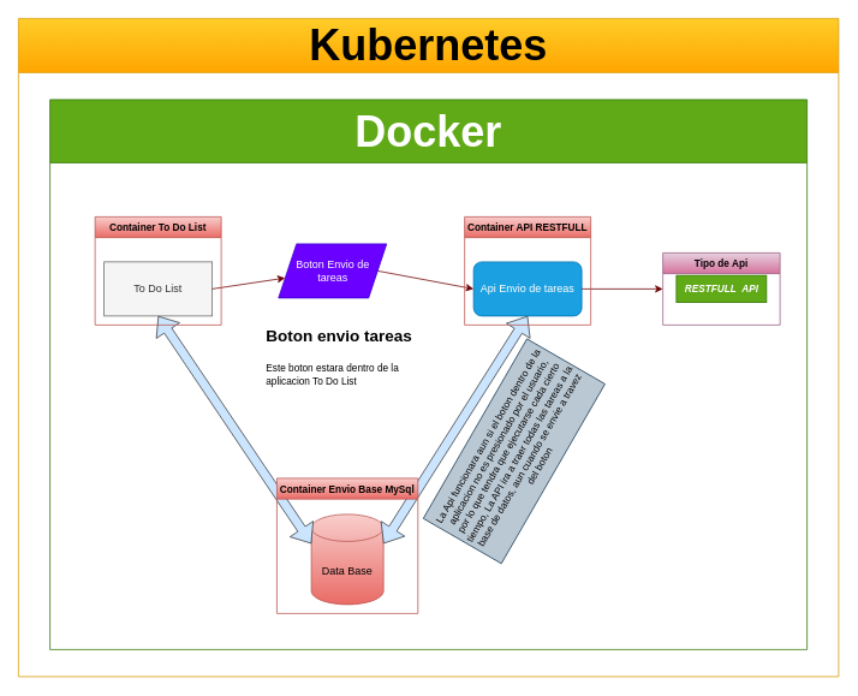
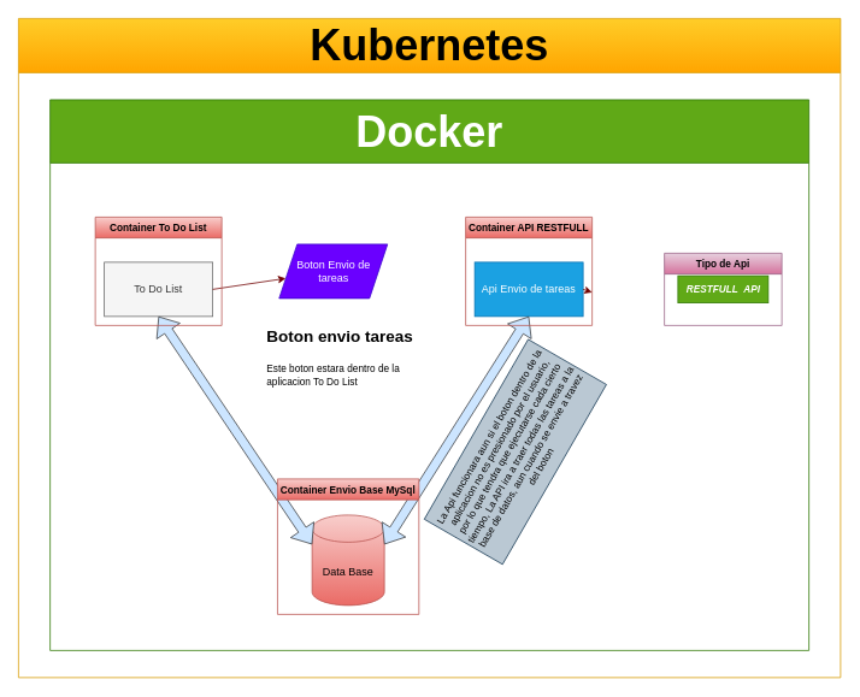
  <mxCell id="0" />
  <mxCell id="1" parent="0" />
  <mxCell id="2" value="Kubernetes" style="swimlane;whiteSpace=wrap;html=1;fontSize=48;startSize=60;fillColor=#ffcd28;gradientColor=#ffa500;strokeColor=#d79b00;" parent="1" vertex="1"><mxGeometry x="20" y="20" width="910" height="730" as="geometry" /></mxCell>
  <mxCell id="3" value="To Do List" style="whiteSpace=wrap;html=1;fillColor=#f5f5f5;fontColor=#333333;strokeColor=#666666;rounded=0;" parent="2" vertex="1"><mxGeometry x="95" y="270" width="120" height="60" as="geometry" /></mxCell>
  <mxCell id="4" value="Data Base" style="shape=cylinder3;whiteSpace=wrap;html=1;boundedLbl=1;backgroundOutline=1;size=15;fillColor=#f8cecc;strokeColor=#b85450;gradientColor=#ea6b66;" parent="2" vertex="1"><mxGeometry x="325" y="550" width="80" height="100" as="geometry" /></mxCell>
  <mxCell id="5" value="" style="shape=flexArrow;endArrow=classic;startArrow=classic;html=1;entryX=0.5;entryY=1;entryDx=0;entryDy=0;exitX=0;exitY=0;exitDx=0;exitDy=32.5;exitPerimeter=0;fillColor=#cce5ff;strokeColor=#36393d;" parent="2" source="4" target="3" edge="1"><mxGeometry width="100" height="100" relative="1" as="geometry"><mxPoint x="335" y="590" as="sourcePoint" /><mxPoint x="465" y="450" as="targetPoint" /></mxGeometry></mxCell>
- <mxCell id="6" value="Api Envio de tareas" style="rounded=1;whiteSpace=wrap;html=1;fillColor=#1ba1e2;fontColor=#ffffff;strokeColor=#006EAF;" parent="2" vertex="1"><mxGeometry x="505" y="270" width="120" height="60" as="geometry" /></mxCell>
+ <mxCell id="6" value="Api Envio de tareas" style="whiteSpace=wrap;html=1;fillColor=#1ba1e2;fontColor=#ffffff;strokeColor=#006EAF;rounded=0;" parent="2" vertex="1"><mxGeometry x="505" y="270" width="120" height="60" as="geometry" /></mxCell>
  <mxCell id="7" value="" style="shape=flexArrow;endArrow=classic;startArrow=classic;html=1;entryX=0.5;entryY=1;entryDx=0;entryDy=0;exitX=1;exitY=0;exitDx=0;exitDy=32.5;exitPerimeter=0;fillColor=#cce5ff;strokeColor=#36393d;" parent="2" source="4" target="6" edge="1"><mxGeometry width="100" height="100" relative="1" as="geometry"><mxPoint x="755" y="590" as="sourcePoint" /><mxPoint x="575" y="330" as="targetPoint" /></mxGeometry></mxCell>
  <mxCell id="8" value="Boton Envio de tareas" style="shape=parallelogram;perimeter=parallelogramPerimeter;whiteSpace=wrap;html=1;fixedSize=1;fillColor=#6a00ff;fontColor=#ffffff;strokeColor=#3700CC;" parent="2" vertex="1"><mxGeometry x="288.5" y="250" width="120" height="60" as="geometry" /></mxCell>
  <mxCell id="9" value="" style="endArrow=classic;html=1;exitX=1;exitY=0.5;exitDx=0;exitDy=0;fillColor=#a20025;strokeColor=#6F0000;" parent="2" source="3" target="8" edge="1"><mxGeometry width="50" height="50" relative="1" as="geometry"><mxPoint x="235" y="345" as="sourcePoint" /><mxPoint x="285" y="295" as="targetPoint" /></mxGeometry></mxCell>
- <mxCell id="10" value="" style="endArrow=classic;html=1;entryX=0;entryY=0.5;entryDx=0;entryDy=0;exitX=1;exitY=0.5;exitDx=0;exitDy=0;fillColor=#a20025;strokeColor=#6F0000;" parent="2" source="8" target="6" edge="1"><mxGeometry width="50" height="50" relative="1" as="geometry"><mxPoint x="409.28" y="310" as="sourcePoint" /><mxPoint x="505.0" y="323.341" as="targetPoint" /></mxGeometry></mxCell>
  <mxCell id="11" value="&lt;h1&gt;&lt;font style=&quot;font-size: 18px;&quot;&gt;Boton envio tareas&lt;/font&gt;&lt;/h1&gt;&lt;div&gt;&lt;font style=&quot;font-size: 11px;&quot;&gt;Este boton estara dentro de la aplicacion To Do List&lt;/font&gt;&lt;/div&gt;" style="text;html=1;strokeColor=none;fillColor=none;spacing=5;spacingTop=-20;whiteSpace=wrap;overflow=hidden;rounded=0;" parent="2" vertex="1"><mxGeometry x="270" y="330" width="190" height="90" as="geometry" /></mxCell>
  <mxCell id="12" value="La Api funcionara aun si el boton dentro de la aplicacion no es presionado por el usuario, por lo que tendra que ejecutarse cada cierto tiempo, La API ira a traer todas las tareas a la base de datos, aun cuando se envie a travez del boton" style="text;html=1;align=center;verticalAlign=middle;whiteSpace=wrap;rounded=0;fontSize=11;rotation=-60;fillColor=#bac8d3;strokeColor=#23445d;" parent="2" vertex="1"><mxGeometry x="435" y="430" width="230" height="100" as="geometry" /></mxCell>
  <mxCell id="13" value="Tipo de Api" style="swimlane;whiteSpace=wrap;html=1;fontSize=11;fillColor=#e6d0de;gradientColor=#d5739d;strokeColor=#996185;" parent="2" vertex="1"><mxGeometry x="715" y="260" width="130" height="80" as="geometry" /></mxCell>
  <mxCell id="14" value="&lt;b&gt;&lt;i&gt;RESTFULL&amp;nbsp; API&lt;/i&gt;&lt;/b&gt;" style="text;html=1;align=center;verticalAlign=middle;resizable=0;points=[];autosize=1;strokeColor=#2D7600;fillColor=#60a917;fontSize=11;fontColor=#ffffff;" parent="13" vertex="1"><mxGeometry x="15" y="25" width="100" height="30" as="geometry" /></mxCell>
- <mxCell id="15" value="" style="endArrow=classic;html=1;fontSize=11;entryX=0;entryY=0.5;entryDx=0;entryDy=0;exitX=1;exitY=0.5;exitDx=0;exitDy=0;fillColor=#a20025;strokeColor=#6F0000;" parent="2" source="6" target="13" edge="1"><mxGeometry width="50" height="50" relative="1" as="geometry"><mxPoint x="655" y="320" as="sourcePoint" /><mxPoint x="665" y="250" as="targetPoint" /></mxGeometry></mxCell>
+ <mxCell id="15" value="" style="endArrow=classic;html=1;fontSize=11;exitX=1;exitY=0.5;exitDx=0;exitDy=0;fillColor=#a20025;strokeColor=#6F0000;" parent="2" source="6" target="17" edge="1"><mxGeometry width="50" height="50" relative="1" as="geometry"><mxPoint x="655" y="320" as="sourcePoint" /><mxPoint x="665" y="250" as="targetPoint" /></mxGeometry></mxCell>
  <mxCell id="16" value="Container To Do List" style="swimlane;fontSize=11;fillColor=#f8cecc;gradientColor=#ea6b66;strokeColor=#b85450;" parent="2" vertex="1"><mxGeometry x="85" y="220" width="140" height="120" as="geometry" /></mxCell>
  <mxCell id="17" value="Container API RESTFULL" style="swimlane;fontSize=11;fillColor=#f8cecc;strokeColor=#b85450;gradientColor=#ea6b66;" parent="2" vertex="1"><mxGeometry x="495" y="220" width="140" height="120" as="geometry" /></mxCell>
  <mxCell id="18" value="Container Envio Base MySql" style="swimlane;fontSize=11;fillColor=#f8cecc;gradientColor=#ea6b66;strokeColor=#b85450;" parent="2" vertex="1"><mxGeometry x="286.75" y="510" width="156.5" height="150" as="geometry" /></mxCell>
  <mxCell id="19" value="Docker" style="swimlane;whiteSpace=wrap;html=1;fontSize=48;startSize=70;fillColor=#60a917;fontColor=#ffffff;strokeColor=#2D7600;" parent="2" vertex="1"><mxGeometry x="35" y="90" width="840" height="610" as="geometry" /></mxCell>
